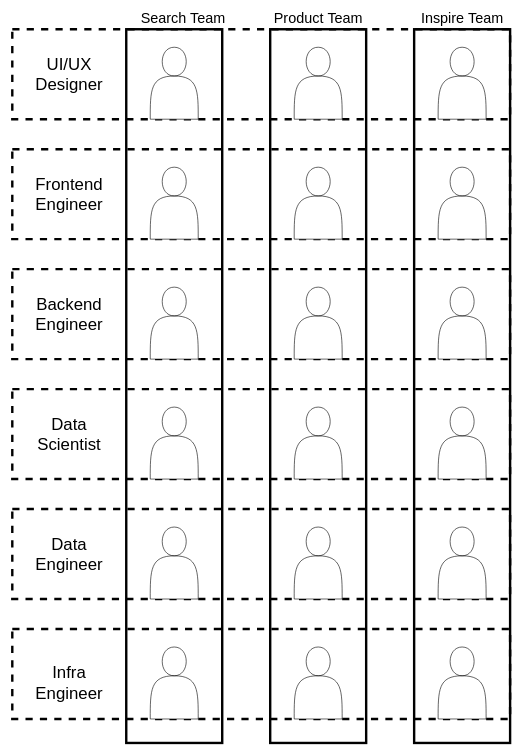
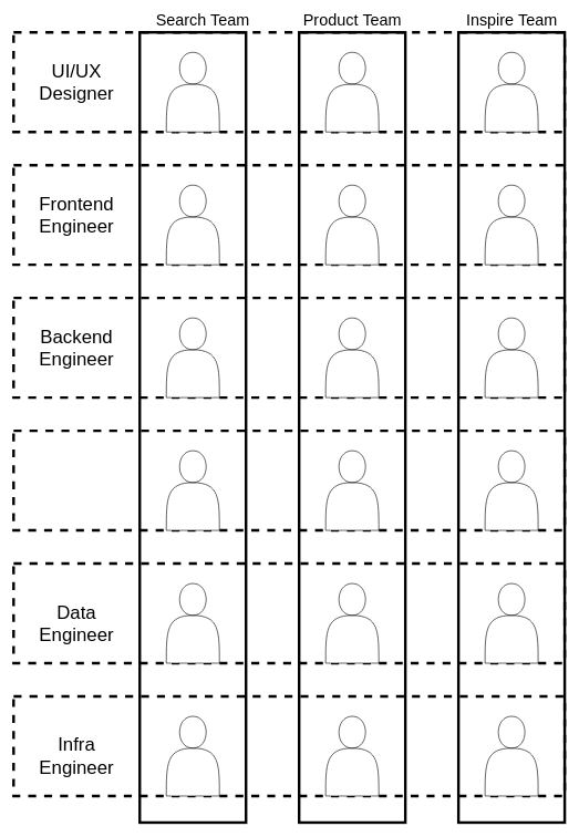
  <mxCell id="0" />
  <mxCell id="1" parent="0" />
  <mxCell id="2" value="" style="rounded=0;whiteSpace=wrap;html=1;strokeWidth=4;fillColor=none;dashed=1;" vertex="1" parent="1"><mxGeometry x="20" y="1048" width="830" height="150" as="geometry" /></mxCell>
  <mxCell id="3" value="" style="rounded=0;whiteSpace=wrap;html=1;strokeWidth=4;fillColor=none;dashed=1;" vertex="1" parent="1"><mxGeometry x="20" y="848" width="830" height="150" as="geometry" /></mxCell>
  <mxCell id="4" value="" style="rounded=0;whiteSpace=wrap;html=1;strokeWidth=4;fillColor=none;dashed=1;" vertex="1" parent="1"><mxGeometry x="20" y="648" width="830" height="150" as="geometry" /></mxCell>
  <mxCell id="5" value="" style="rounded=0;whiteSpace=wrap;html=1;strokeWidth=4;fillColor=none;dashed=1;" vertex="1" parent="1"><mxGeometry x="20" y="248" width="830" height="150" as="geometry" /></mxCell>
  <mxCell id="6" value="" style="rounded=0;whiteSpace=wrap;html=1;strokeWidth=4;fillColor=none;dashed=1;" vertex="1" parent="1"><mxGeometry x="20" y="448" width="830" height="150" as="geometry" /></mxCell>
  <mxCell id="7" value="" style="rounded=0;whiteSpace=wrap;html=1;strokeWidth=4;fillColor=none;dashed=1;" vertex="1" parent="1"><mxGeometry x="20" y="48" width="830" height="150" as="geometry" /></mxCell>
  <mxCell id="8" value="" style="rounded=0;whiteSpace=wrap;html=1;strokeWidth=4;fillColor=none;" vertex="1" parent="1"><mxGeometry x="210" y="48" width="160" height="1190" as="geometry" /></mxCell>
  <mxCell id="9" value="" style="shape=actor;whiteSpace=wrap;html=1;" vertex="1" parent="1"><mxGeometry x="250" y="78" width="80" height="120" as="geometry" /></mxCell>
  <mxCell id="10" value="" style="shape=actor;whiteSpace=wrap;html=1;" vertex="1" parent="1"><mxGeometry x="250" y="278" width="80" height="120" as="geometry" /></mxCell>
  <mxCell id="11" value="" style="shape=actor;whiteSpace=wrap;html=1;" vertex="1" parent="1"><mxGeometry x="250" y="478" width="80" height="120" as="geometry" /></mxCell>
  <mxCell id="12" value="&lt;font style=&quot;font-size: 24px&quot;&gt;Search Team&lt;/font&gt;" style="text;html=1;strokeColor=none;fillColor=none;align=center;verticalAlign=middle;whiteSpace=wrap;rounded=0;dashed=1;" vertex="1" parent="1"><mxGeometry x="230" y="20" width="150" height="20" as="geometry" /></mxCell>
  <mxCell id="13" value="" style="rounded=0;whiteSpace=wrap;html=1;strokeWidth=4;fillColor=none;" vertex="1" parent="1"><mxGeometry x="450" y="48" width="160" height="1190" as="geometry" /></mxCell>
  <mxCell id="14" value="" style="shape=actor;whiteSpace=wrap;html=1;" vertex="1" parent="1"><mxGeometry x="490" y="78" width="80" height="120" as="geometry" /></mxCell>
  <mxCell id="15" value="" style="shape=actor;whiteSpace=wrap;html=1;" vertex="1" parent="1"><mxGeometry x="490" y="278" width="80" height="120" as="geometry" /></mxCell>
  <mxCell id="16" value="" style="shape=actor;whiteSpace=wrap;html=1;" vertex="1" parent="1"><mxGeometry x="490" y="478" width="80" height="120" as="geometry" /></mxCell>
  <mxCell id="17" value="&lt;font style=&quot;font-size: 24px&quot;&gt;Product&amp;nbsp;&lt;/font&gt;&lt;span style=&quot;font-size: 24px&quot;&gt;Team&lt;/span&gt;" style="text;html=1;strokeColor=none;fillColor=none;align=center;verticalAlign=middle;whiteSpace=wrap;rounded=0;dashed=1;" vertex="1" parent="1"><mxGeometry x="452.5" y="20" width="155" height="20" as="geometry" /></mxCell>
  <mxCell id="18" value="" style="rounded=0;whiteSpace=wrap;html=1;strokeWidth=4;fillColor=none;" vertex="1" parent="1"><mxGeometry x="690" y="48" width="160" height="1190" as="geometry" /></mxCell>
  <mxCell id="19" value="" style="shape=actor;whiteSpace=wrap;html=1;" vertex="1" parent="1"><mxGeometry x="730" y="78" width="80" height="120" as="geometry" /></mxCell>
  <mxCell id="20" value="" style="shape=actor;whiteSpace=wrap;html=1;" vertex="1" parent="1"><mxGeometry x="730" y="278" width="80" height="120" as="geometry" /></mxCell>
  <mxCell id="21" value="" style="shape=actor;whiteSpace=wrap;html=1;" vertex="1" parent="1"><mxGeometry x="730" y="478" width="80" height="120" as="geometry" /></mxCell>
  <mxCell id="22" value="&lt;font style=&quot;font-size: 24px&quot;&gt;Inspire&amp;nbsp;&lt;/font&gt;&lt;span style=&quot;font-size: 24px&quot;&gt;Team&lt;/span&gt;" style="text;html=1;strokeColor=none;fillColor=none;align=center;verticalAlign=middle;whiteSpace=wrap;rounded=0;dashed=1;" vertex="1" parent="1"><mxGeometry x="692.5" y="20" width="155" height="20" as="geometry" /></mxCell>
  <mxCell id="23" value="&lt;font style=&quot;font-size: 28px&quot;&gt;Frontend&lt;br&gt;Engineer&lt;br&gt;&lt;/font&gt;" style="text;html=1;strokeColor=none;fillColor=none;align=center;verticalAlign=middle;whiteSpace=wrap;rounded=0;dashed=1;" vertex="1" parent="1"><mxGeometry x="60" y="298" width="110" height="50" as="geometry" /></mxCell>
  <mxCell id="24" value="&lt;font style=&quot;font-size: 28px&quot;&gt;Backend&lt;br&gt;Engineer&lt;br&gt;&lt;/font&gt;" style="text;html=1;strokeColor=none;fillColor=none;align=center;verticalAlign=middle;whiteSpace=wrap;rounded=0;dashed=1;" vertex="1" parent="1"><mxGeometry x="60" y="498" width="110" height="50" as="geometry" /></mxCell>
- <mxCell id="25" value="&lt;font style=&quot;font-size: 28px&quot;&gt;Data Scientist&lt;/font&gt;" style="text;html=1;strokeColor=none;fillColor=none;align=center;verticalAlign=middle;whiteSpace=wrap;rounded=0;dashed=1;" vertex="1" parent="1"><mxGeometry x="60" y="698" width="110" height="50" as="geometry" /></mxCell>
  <mxCell id="26" value="" style="shape=actor;whiteSpace=wrap;html=1;" vertex="1" parent="1"><mxGeometry x="250" y="678" width="80" height="120" as="geometry" /></mxCell>
  <mxCell id="27" value="" style="shape=actor;whiteSpace=wrap;html=1;" vertex="1" parent="1"><mxGeometry x="490" y="678" width="80" height="120" as="geometry" /></mxCell>
  <mxCell id="28" value="" style="shape=actor;whiteSpace=wrap;html=1;" vertex="1" parent="1"><mxGeometry x="730" y="678" width="80" height="120" as="geometry" /></mxCell>
  <mxCell id="29" value="&lt;font style=&quot;font-size: 28px&quot;&gt;UI/UX&lt;br&gt;Designer&lt;br&gt;&lt;/font&gt;" style="text;html=1;strokeColor=none;fillColor=none;align=center;verticalAlign=middle;whiteSpace=wrap;rounded=0;dashed=1;" vertex="1" parent="1"><mxGeometry x="60" y="98" width="110" height="50" as="geometry" /></mxCell>
  <mxCell id="30" value="" style="shape=actor;whiteSpace=wrap;html=1;" vertex="1" parent="1"><mxGeometry x="250" y="878" width="80" height="120" as="geometry" /></mxCell>
  <mxCell id="31" value="" style="shape=actor;whiteSpace=wrap;html=1;" vertex="1" parent="1"><mxGeometry x="490" y="878" width="80" height="120" as="geometry" /></mxCell>
  <mxCell id="32" value="" style="shape=actor;whiteSpace=wrap;html=1;" vertex="1" parent="1"><mxGeometry x="730" y="878" width="80" height="120" as="geometry" /></mxCell>
- <mxCell id="33" value="&lt;font&gt;&lt;span style=&quot;font-size: 28px&quot;&gt;Data&lt;/span&gt;&lt;br&gt;&lt;span style=&quot;font-size: 28px&quot;&gt;Engineer&lt;/span&gt;&lt;br&gt;&lt;/font&gt;" style="text;html=1;strokeColor=none;fillColor=none;align=center;verticalAlign=middle;whiteSpace=wrap;rounded=0;dashed=1;" vertex="1" parent="1"><mxGeometry x="60" y="898" width="110" height="50" as="geometry" /></mxCell>
+ <mxCell id="33" value="&lt;font&gt;&lt;span style=&quot;font-size: 28px&quot;&gt;Data&lt;/span&gt;&lt;br&gt;&lt;span style=&quot;font-size: 28px&quot;&gt;Engineer&lt;/span&gt;&lt;br&gt;&lt;/font&gt;" style="text;html=1;strokeColor=none;fillColor=none;align=center;verticalAlign=middle;whiteSpace=wrap;rounded=0;dashed=1;" vertex="1" parent="1"><mxGeometry x="60" y="913" width="110" height="50" as="geometry" /></mxCell>
  <mxCell id="34" value="" style="shape=actor;whiteSpace=wrap;html=1;" vertex="1" parent="1"><mxGeometry x="250" y="1078" width="80" height="120" as="geometry" /></mxCell>
  <mxCell id="35" value="" style="shape=actor;whiteSpace=wrap;html=1;" vertex="1" parent="1"><mxGeometry x="490" y="1078" width="80" height="120" as="geometry" /></mxCell>
  <mxCell id="36" value="" style="shape=actor;whiteSpace=wrap;html=1;" vertex="1" parent="1"><mxGeometry x="730" y="1078" width="80" height="120" as="geometry" /></mxCell>
  <mxCell id="37" value="&lt;font style=&quot;font-size: 28px&quot;&gt;&lt;span style=&quot;font-size: 28px&quot;&gt;Infra&lt;br&gt;&lt;/span&gt;Engineer&lt;br&gt;&lt;/font&gt;" style="text;html=1;strokeColor=none;fillColor=none;align=center;verticalAlign=middle;whiteSpace=wrap;rounded=0;dashed=1;" vertex="1" parent="1"><mxGeometry x="60" y="1113" width="110" height="50" as="geometry" /></mxCell>
